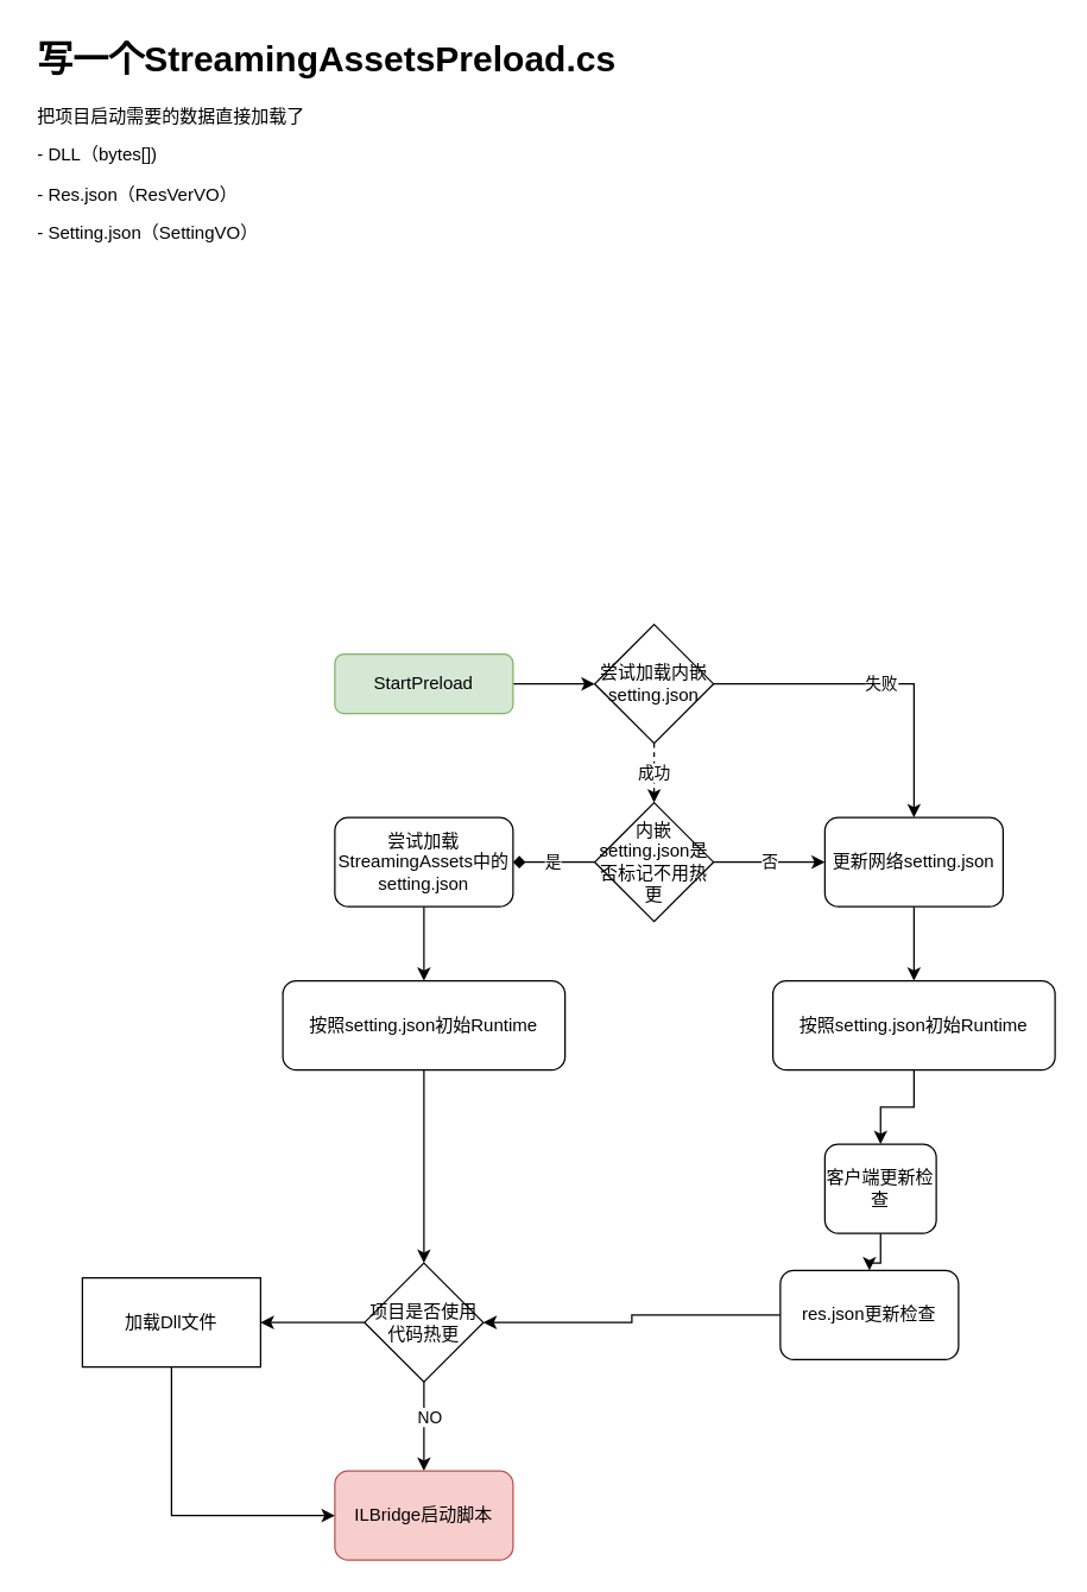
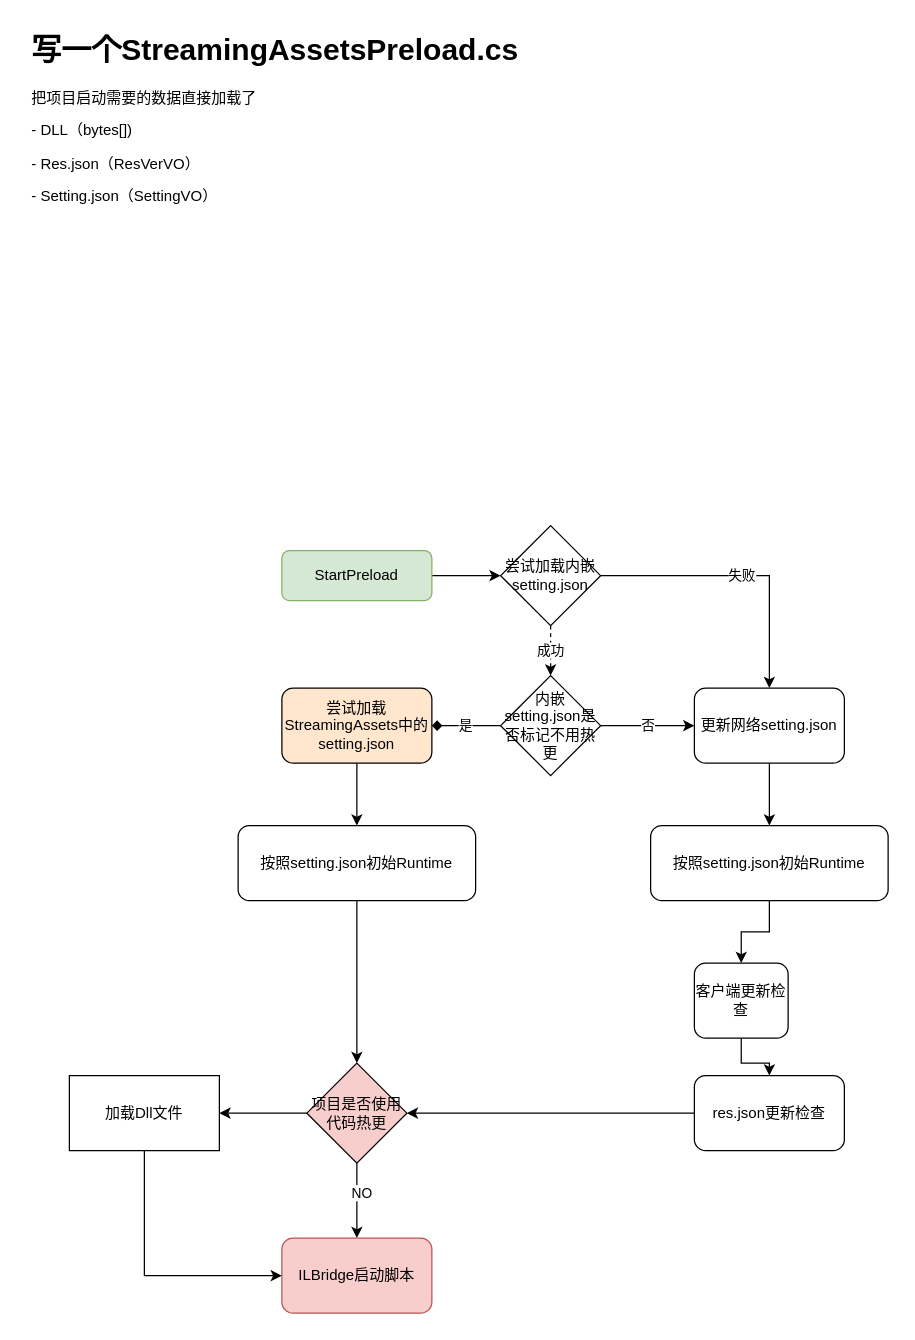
  <mxCell id="0" />
  <mxCell id="1" parent="0" />
  <mxCell id="2" value="" style="edgeStyle=orthogonalEdgeStyle;rounded=0;orthogonalLoop=1;jettySize=auto;html=1;entryX=0;entryY=0.5;entryDx=0;entryDy=0;" parent="1" source="3" target="8" edge="1"><mxGeometry relative="1" as="geometry" /></mxCell>
  <mxCell id="3" value="StartPreload" style="rounded=1;whiteSpace=wrap;html=1;fontSize=12;glass=0;strokeWidth=1;shadow=0;fillColor=#d5e8d4;strokeColor=#82b366;" parent="1" vertex="1"><mxGeometry x="225" y="440" width="120" height="40" as="geometry" /></mxCell>
  <mxCell id="4" style="edgeStyle=orthogonalEdgeStyle;rounded=0;orthogonalLoop=1;jettySize=auto;html=1;exitX=0.5;exitY=1;exitDx=0;exitDy=0;entryX=0.5;entryY=0;entryDx=0;entryDy=0;" parent="1" source="5" target="15" edge="1"><mxGeometry relative="1" as="geometry" /></mxCell>
- <mxCell id="5" value="尝试加载StreamingAssets中的setting.json" style="whiteSpace=wrap;html=1;rounded=1;glass=0;strokeWidth=1;shadow=0;" parent="1" vertex="1"><mxGeometry x="225" y="550" width="120" height="60" as="geometry" /></mxCell>
+ <mxCell id="5" value="尝试加载StreamingAssets中的setting.json" style="whiteSpace=wrap;html=1;rounded=1;glass=0;strokeWidth=1;shadow=0;fillColor=#ffe6cc;" parent="1" vertex="1"><mxGeometry x="225" y="550" width="120" height="60" as="geometry" /></mxCell>
  <mxCell id="6" value="失败" style="edgeStyle=orthogonalEdgeStyle;rounded=0;orthogonalLoop=1;jettySize=auto;html=1;entryX=0.5;entryY=0;entryDx=0;entryDy=0;" parent="1" source="8" target="10" edge="1"><mxGeometry relative="1" as="geometry"><mxPoint x="574" y="460" as="targetPoint" /></mxGeometry></mxCell>
  <mxCell id="7" value="成功" style="edgeStyle=orthogonalEdgeStyle;rounded=0;orthogonalLoop=1;jettySize=auto;html=1;entryX=0.5;entryY=0;entryDx=0;entryDy=0;dashed=1;" parent="1" source="8" target="13" edge="1"><mxGeometry relative="1" as="geometry"><mxPoint x="440" y="590" as="targetPoint" /></mxGeometry></mxCell>
  <mxCell id="8" value="尝试加载内嵌setting.json" style="rhombus;whiteSpace=wrap;html=1;" parent="1" vertex="1"><mxGeometry x="400" y="420" width="80" height="80" as="geometry" /></mxCell>
  <mxCell id="9" style="edgeStyle=orthogonalEdgeStyle;rounded=0;orthogonalLoop=1;jettySize=auto;html=1;exitX=0.5;exitY=1;exitDx=0;exitDy=0;entryX=0.5;entryY=0;entryDx=0;entryDy=0;" parent="1" source="10" target="17" edge="1"><mxGeometry relative="1" as="geometry" /></mxCell>
  <mxCell id="10" value="更新网络setting.json" style="rounded=1;whiteSpace=wrap;html=1;" parent="1" vertex="1"><mxGeometry x="555" y="550" width="120" height="60" as="geometry" /></mxCell>
  <mxCell id="11" value="是" style="edgeStyle=orthogonalEdgeStyle;rounded=0;orthogonalLoop=1;jettySize=auto;html=1;entryX=1;entryY=0.5;entryDx=0;entryDy=0;endArrow=diamond;" parent="1" source="13" target="5" edge="1"><mxGeometry relative="1" as="geometry"><mxPoint x="440" y="750" as="targetPoint" /></mxGeometry></mxCell>
  <mxCell id="12" value="否" style="edgeStyle=orthogonalEdgeStyle;rounded=0;orthogonalLoop=1;jettySize=auto;html=1;exitX=1;exitY=0.5;exitDx=0;exitDy=0;entryX=0;entryY=0.5;entryDx=0;entryDy=0;" parent="1" source="13" target="10" edge="1"><mxGeometry relative="1" as="geometry" /></mxCell>
  <mxCell id="13" value="内嵌setting.json是否标记不用热更" style="rhombus;whiteSpace=wrap;html=1;" parent="1" vertex="1"><mxGeometry x="400" y="540" width="80" height="80" as="geometry" /></mxCell>
  <mxCell id="14" style="edgeStyle=orthogonalEdgeStyle;rounded=0;orthogonalLoop=1;jettySize=auto;html=1;exitX=0.5;exitY=1;exitDx=0;exitDy=0;entryX=0.5;entryY=0;entryDx=0;entryDy=0;" parent="1" source="15" target="25" edge="1"><mxGeometry relative="1" as="geometry"><mxPoint x="560" y="1230" as="targetPoint" /></mxGeometry></mxCell>
  <mxCell id="15" value="按照setting.json初始Runtime" style="rounded=1;whiteSpace=wrap;html=1;" parent="1" vertex="1"><mxGeometry x="190" y="660" width="190" height="60" as="geometry" /></mxCell>
  <mxCell id="16" value="" style="edgeStyle=orthogonalEdgeStyle;rounded=0;orthogonalLoop=1;jettySize=auto;html=1;" parent="1" source="17" target="19" edge="1"><mxGeometry relative="1" as="geometry" /></mxCell>
  <mxCell id="17" value="按照setting.json初始Runtime" style="rounded=1;whiteSpace=wrap;html=1;" parent="1" vertex="1"><mxGeometry x="520" y="660" width="190" height="60" as="geometry" /></mxCell>
  <mxCell id="18" value="" style="edgeStyle=orthogonalEdgeStyle;rounded=0;orthogonalLoop=1;jettySize=auto;html=1;" parent="1" source="19" target="21" edge="1"><mxGeometry relative="1" as="geometry" /></mxCell>
  <mxCell id="19" value="客户端更新检查" style="whiteSpace=wrap;html=1;rounded=1;" parent="1" vertex="1"><mxGeometry x="555" y="770" width="75" height="60" as="geometry" /></mxCell>
  <mxCell id="20" value="" style="edgeStyle=orthogonalEdgeStyle;rounded=0;orthogonalLoop=1;jettySize=auto;html=1;entryX=1;entryY=0.5;entryDx=0;entryDy=0;" parent="1" source="21" target="25" edge="1"><mxGeometry relative="1" as="geometry"><mxPoint x="560" y="980" as="targetPoint" /></mxGeometry></mxCell>
- <mxCell id="21" value="res.json更新检查" style="whiteSpace=wrap;html=1;rounded=1;" parent="1" vertex="1"><mxGeometry x="525" y="855" width="120" height="60" as="geometry" /></mxCell>
+ <mxCell id="21" value="res.json更新检查" style="whiteSpace=wrap;html=1;rounded=1;" parent="1" vertex="1"><mxGeometry x="555" y="860" width="120" height="60" as="geometry" /></mxCell>
  <mxCell id="22" style="edgeStyle=orthogonalEdgeStyle;rounded=0;orthogonalLoop=1;jettySize=auto;html=1;exitX=0.5;exitY=1;exitDx=0;exitDy=0;entryX=0.5;entryY=0;entryDx=0;entryDy=0;" parent="1" source="25" target="26" edge="1"><mxGeometry relative="1" as="geometry" /></mxCell>
  <mxCell id="23" value="NO" style="edgeLabel;html=1;align=center;verticalAlign=middle;resizable=0;points=[];" parent="22" vertex="1" connectable="0"><mxGeometry x="-0.218" y="3" relative="1" as="geometry"><mxPoint as="offset" /></mxGeometry></mxCell>
  <mxCell id="24" value="" style="edgeStyle=orthogonalEdgeStyle;rounded=0;orthogonalLoop=1;jettySize=auto;html=1;" parent="1" source="25" target="28" edge="1"><mxGeometry relative="1" as="geometry" /></mxCell>
- <mxCell id="25" value="项目是否使用代码热更" style="rhombus;whiteSpace=wrap;html=1;" parent="1" vertex="1"><mxGeometry x="245" y="850" width="80" height="80" as="geometry" /></mxCell>
+ <mxCell id="25" value="项目是否使用代码热更" style="rhombus;whiteSpace=wrap;html=1;fillColor=#f8cecc;" parent="1" vertex="1"><mxGeometry x="245" y="850" width="80" height="80" as="geometry" /></mxCell>
  <mxCell id="26" value="ILBridge启动脚本" style="rounded=1;whiteSpace=wrap;html=1;fillColor=#f8cecc;strokeColor=#b85450;" parent="1" vertex="1"><mxGeometry x="225" y="990" width="120" height="60" as="geometry" /></mxCell>
  <mxCell id="27" style="edgeStyle=orthogonalEdgeStyle;rounded=0;orthogonalLoop=1;jettySize=auto;html=1;exitX=0.5;exitY=1;exitDx=0;exitDy=0;entryX=0;entryY=0.5;entryDx=0;entryDy=0;" parent="1" source="28" target="26" edge="1"><mxGeometry relative="1" as="geometry" /></mxCell>
  <mxCell id="28" value="加载Dll文件" style="whiteSpace=wrap;html=1;" parent="1" vertex="1"><mxGeometry x="55" y="860" width="120" height="60" as="geometry" /></mxCell>
  <mxCell id="29" value="&lt;h1&gt;写一个StreamingAssetsPreload.cs&lt;/h1&gt;&lt;p&gt;把项目启动需要的数据直接加载了&lt;/p&gt;&lt;p&gt;- DLL（bytes[])&lt;/p&gt;&lt;p&gt;- Res.json（ResVerVO）&lt;/p&gt;&lt;p&gt;- Setting.json（SettingVO）&lt;/p&gt;" style="text;html=1;strokeColor=none;fillColor=none;spacing=5;spacingTop=-20;whiteSpace=wrap;overflow=hidden;rounded=0;" parent="1" vertex="1"><mxGeometry x="20" y="20" width="515" height="160" as="geometry" /></mxCell>
